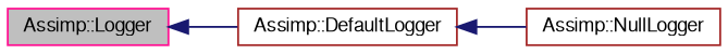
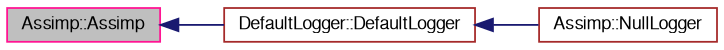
  digraph {
    rankdir=LR
    node [color=brown fontname=FreeSans fontsize=10 shape=record]
    edge [color=midnightblue dir=back fontname=FreeSans fontsize=10 labelfontname=FreeSans labelfontsize=10 style=solid]
-   n1 [color=deeppink fillcolor=grey75 fontcolor=black height=0.2 label="Assimp::Logger" style=filled width=0.4]
-   n2 [height=0.2 label="Assimp::DefaultLogger" width=0.4]
+   n1 [color=deeppink fillcolor=grey75 fontcolor=black height=0.2 label="Assimp::Assimp" style=filled width=0.4]
+   n2 [height=0.2 label="DefaultLogger::DefaultLogger" width=0.4]
    n3 [height=0.2 label="Assimp::NullLogger" width=0.4]
    n1 -> n2
    n2 -> n3
  }
